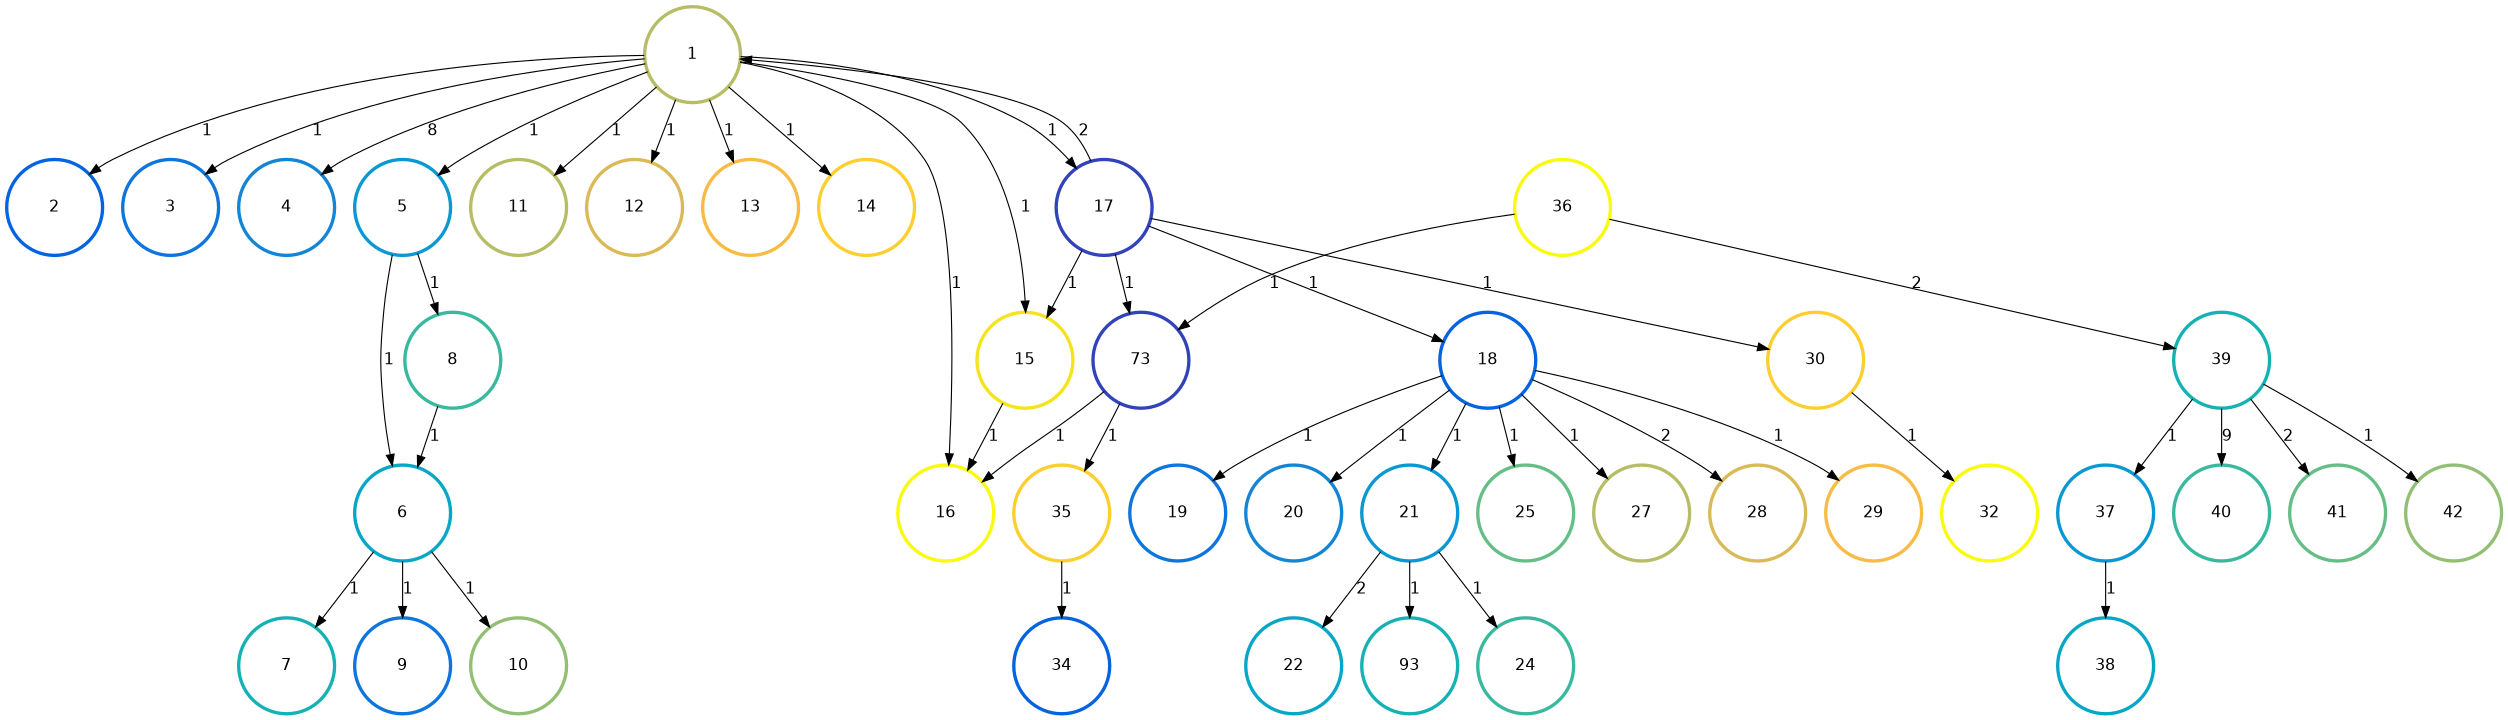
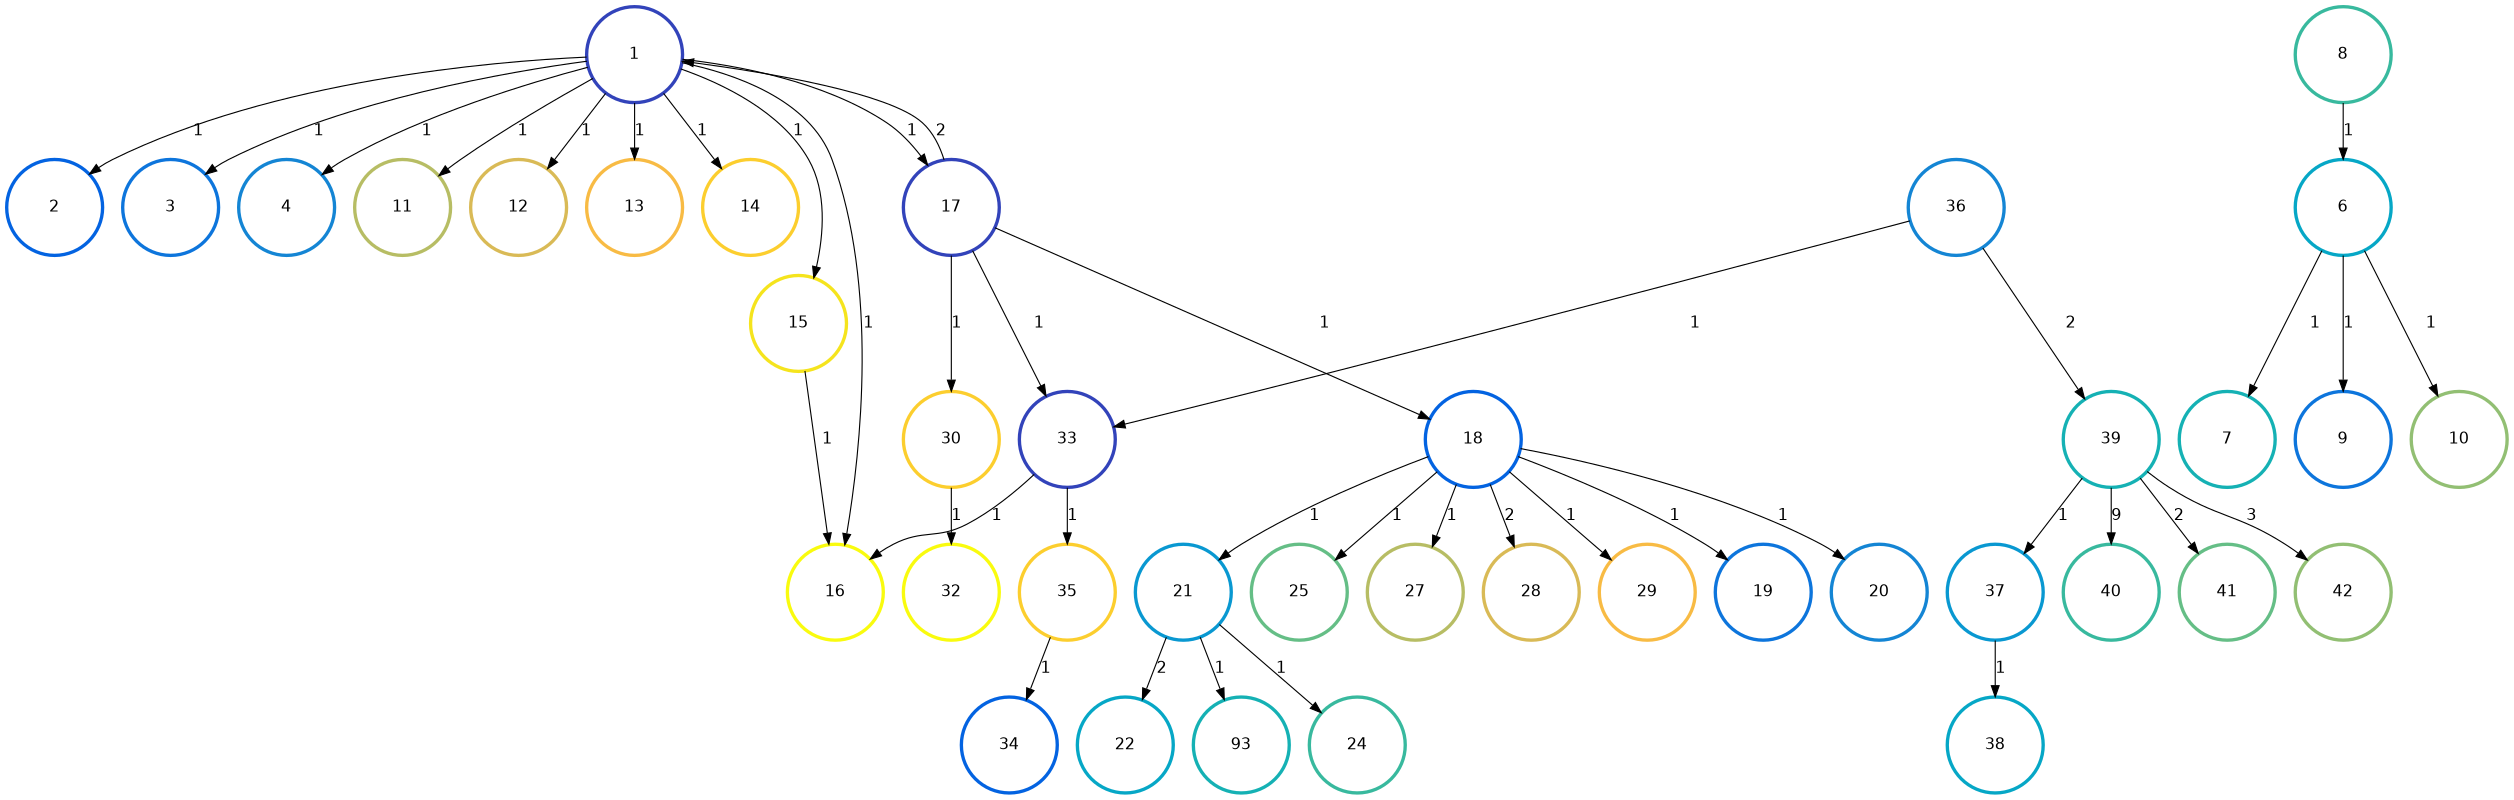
  digraph {
    fontname="DejaVu Sans"
    rankdir=TB
    node [color="#3243BA" fontname="DejaVu Sans" penwidth=3]
    edge [color=black fontname="DejaVu Sans" penwidth=1]
-   n1 [color="#B7BD64" height=1.2 label=1 width=1.2]
+   n1 [height=1.2 label=1 width=1.2]
    n2 [color="#0363E1" height=1.2 label=2 width=1.2]
    n3 [color="#0D75DC" height=1.2 label=3 width=1.2]
    n4 [color="#1485D4" height=1.2 label=4 width=1.2]
-   n5 [color="#0998D1" height=1.2 label=5 width=1.2]
    n6 [color="#B7BD64" height=1.2 label=11 width=1.2]
    n7 [color="#D9BA56" height=1.2 label=12 width=1.2]
    n8 [color="#F8BB44" height=1.2 label=13 width=1.2]
    n9 [color="#FCCE2E" height=1.2 label=14 width=1.2]
    n10 [color="#F5E41D" height=1.2 label=15 width=1.2]
    n11 [color="#F9FB0E" height=1.2 label=16 width=1.2]
    n12 [height=1.2 label=17 width=1.2]
    n13 [color="#06A7C6" height=1.2 label=6 width=1.2]
    n14 [color="#38B99E" height=1.2 label=8 width=1.2]
    n15 [color="#0363E1" height=1.2 label=18 width=1.2]
    n16 [color="#FCCE2E" height=1.2 label=30 width=1.2]
-   n17 [height=1.2 label=73 width=1.2]
+   n17 [height=1.2 label=33 width=1.2]
    n18 [color="#15B1B4" height=1.2 label=7 width=1.2]
    n19 [color="#0D75DC" height=1.2 label=9 width=1.2]
    n20 [color="#92BF73" height=1.2 label=10 width=1.2]
    n21 [color="#0D75DC" height=1.2 label=19 width=1.2]
    n22 [color="#1485D4" height=1.2 label=20 width=1.2]
    n23 [color="#0998D1" height=1.2 label=21 width=1.2]
    n24 [color="#65BE86" height=1.2 label=25 width=1.2]
    n25 [color="#B7BD64" height=1.2 label=27 width=1.2]
    n26 [color="#D9BA56" height=1.2 label=28 width=1.2]
    n27 [color="#F8BB44" height=1.2 label=29 width=1.2]
    n28 [color="#F9FB0E" height=1.2 label=32 width=1.2]
    n29 [color="#FCCE2E" height=1.2 label=35 width=1.2]
    n30 [color="#06A7C6" height=1.2 label=22 width=1.2]
    n31 [color="#15B1B4" height=1.2 label=93 width=1.2]
    n32 [color="#38B99E" height=1.2 label=24 width=1.2]
    n33 [color="#0363E1" height=1.2 label=34 width=1.2]
-   n34 [color="#F9FB0E" height=1.2 label=36 width=1.2]
+   n34 [color="#1485D4" height=1.2 label=36 width=1.2]
    n35 [color="#15B1B4" height=1.2 label=39 width=1.2]
    n36 [color="#0998D1" height=1.2 label=37 width=1.2]
    n37 [color="#38B99E" height=1.2 label=40 width=1.2]
    n38 [color="#65BE86" height=1.2 label=41 width=1.2]
    n39 [color="#92BF73" height=1.2 label=42 width=1.2]
    n40 [color="#06A7C6" height=1.2 label=38 width=1.2]
    n1 -> n2 [label=1]
    n1 -> n3 [label=1]
-   n1 -> n4 [label=8]
-   n1 -> n5 [label=1]
+   n1 -> n4 [label=1]
    n1 -> n6 [label=1]
    n1 -> n7 [label=1]
    n1 -> n8 [label=1]
    n1 -> n9 [label=1]
    n1 -> n10 [label=1]
    n1 -> n11 [label=1]
    n1 -> n12 [label=1]
-   n5 -> n13 [label=1]
-   n5 -> n14 [label=1]
    n10 -> n11 [label=1]
    n12 -> n1 [label=2]
-   n12 -> n10 [label=1]
    n12 -> n15 [label=1]
    n12 -> n16 [label=1]
    n12 -> n17 [label=1]
    n13 -> n18 [label=1]
    n13 -> n19 [label=1]
    n13 -> n20 [label=1]
    n14 -> n13 [label=1]
    n15 -> n21 [label=1]
    n15 -> n22 [label=1]
    n15 -> n23 [label=1]
    n15 -> n24 [label=1]
    n15 -> n25 [label=1]
    n15 -> n26 [label=2]
    n15 -> n27 [label=1]
    n16 -> n28 [label=1]
    n17 -> n11 [label=1]
    n17 -> n29 [label=1]
    n23 -> n30 [label=2]
    n23 -> n31 [label=1]
    n23 -> n32 [label=1]
    n29 -> n33 [label=1]
    n34 -> n17 [label=1]
    n34 -> n35 [label=2]
    n35 -> n36 [label=1]
    n35 -> n37 [label=9]
    n35 -> n38 [label=2]
-   n35 -> n39 [label=1]
+   n35 -> n39 [label=3]
    n36 -> n40 [label=1]
  }
